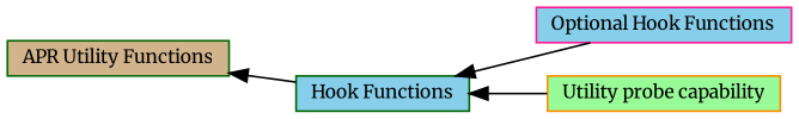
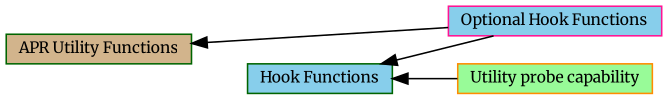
  digraph {
    fontname=Merriweather
    rankdir=LR
    node [color=darkgreen fillcolor=skyblue fontname=Merriweather fontsize=10 shape=box style=filled]
    edge [dir=back fontname=Merriweather fontsize=10 labelfontname=Helvetica labelfontsize=10 shape=plaintext style=solid]
    n1 [color=deeppink height=0.2 label="Optional Hook Functions" width=0.4]
    n2 [fontcolor=black height=0.2 label="Hook Functions" width=0.4]
    n3 [color=darkorange fillcolor=palegreen height=0.2 label="Utility probe capability" width=0.4]
    n4 [fillcolor=tan height=0.2 label="APR Utility Functions" width=0.4]
    n2 -> n1
    n2 -> n3
-   n4 -> n2
+   n4 -> n1
  }
